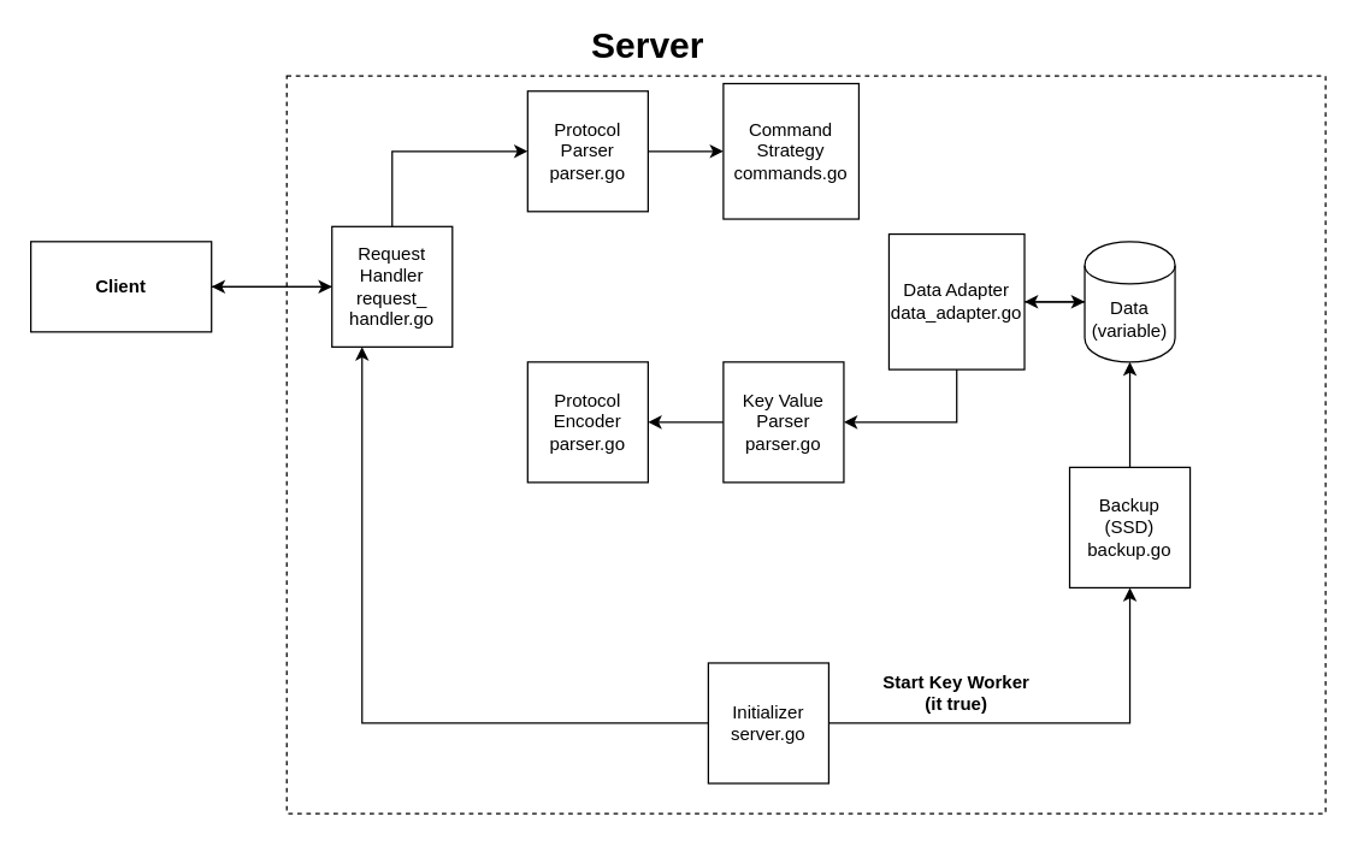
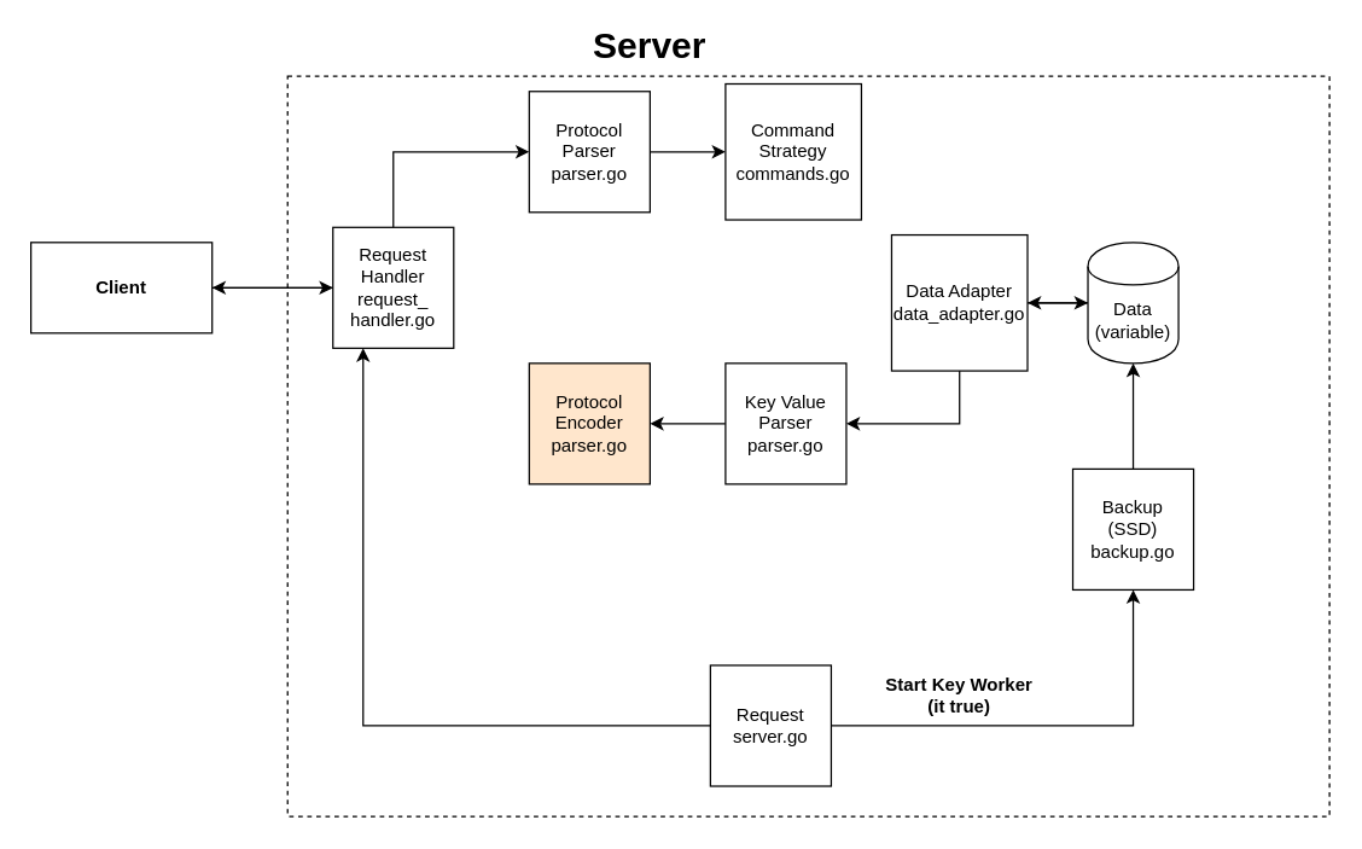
  <mxCell id="0" />
  <mxCell id="1" parent="0" />
  <mxCell id="2" value="" style="rounded=0;whiteSpace=wrap;html=1;dashed=1;fillColor=none;align=center;" parent="1" vertex="1"><mxGeometry x="190" y="50" width="690" height="490" as="geometry" /></mxCell>
  <mxCell id="3" style="edgeStyle=orthogonalEdgeStyle;rounded=0;orthogonalLoop=1;jettySize=auto;html=1;" parent="1" source="4" target="10" edge="1"><mxGeometry relative="1" as="geometry" /></mxCell>
  <mxCell id="4" value="&lt;b&gt;Client&lt;/b&gt;" style="rounded=0;whiteSpace=wrap;html=1;" parent="1" vertex="1"><mxGeometry x="20" y="160" width="120" height="60" as="geometry" /></mxCell>
  <mxCell id="5" value="&lt;h1&gt;Server&lt;/h1&gt;" style="text;html=1;strokeColor=none;fillColor=none;align=center;verticalAlign=middle;whiteSpace=wrap;rounded=0;dashed=1;" parent="1" vertex="1"><mxGeometry x="410" y="20" width="40" height="20" as="geometry" /></mxCell>
  <mxCell id="6" style="edgeStyle=orthogonalEdgeStyle;rounded=0;orthogonalLoop=1;jettySize=auto;html=1;entryX=0;entryY=0.5;entryDx=0;entryDy=0;" parent="1" source="7" target="14" edge="1"><mxGeometry relative="1" as="geometry" /></mxCell>
  <mxCell id="7" value="Protocol Parser&lt;br&gt;parser.go" style="whiteSpace=wrap;html=1;aspect=fixed;fillColor=#ffffff;" parent="1" vertex="1"><mxGeometry x="350" y="60" width="80" height="80" as="geometry" /></mxCell>
  <mxCell id="8" style="edgeStyle=orthogonalEdgeStyle;rounded=0;orthogonalLoop=1;jettySize=auto;html=1;" parent="1" source="10" target="4" edge="1"><mxGeometry relative="1" as="geometry" /></mxCell>
  <mxCell id="9" style="edgeStyle=orthogonalEdgeStyle;rounded=0;orthogonalLoop=1;jettySize=auto;html=1;entryX=0;entryY=0.5;entryDx=0;entryDy=0;" parent="1" source="10" target="7" edge="1"><mxGeometry relative="1" as="geometry"><Array as="points"><mxPoint x="260" y="100" /><mxPoint x="350" y="100" /></Array></mxGeometry></mxCell>
  <mxCell id="10" value="&lt;span&gt;Request Handler&lt;br&gt;request_&lt;br&gt;handler.go&lt;br&gt;&lt;/span&gt;" style="whiteSpace=wrap;html=1;aspect=fixed;fillColor=#ffffff;" parent="1" vertex="1"><mxGeometry x="220" y="150" width="80" height="80" as="geometry" /></mxCell>
  <mxCell id="11" style="edgeStyle=orthogonalEdgeStyle;rounded=0;orthogonalLoop=1;jettySize=auto;html=1;entryX=1;entryY=0.5;entryDx=0;entryDy=0;exitX=0.5;exitY=1;exitDx=0;exitDy=0;" parent="1" source="13" target="19" edge="1"><mxGeometry relative="1" as="geometry" /></mxCell>
  <mxCell id="12" style="edgeStyle=orthogonalEdgeStyle;rounded=0;orthogonalLoop=1;jettySize=auto;html=1;entryX=0;entryY=0.5;entryDx=0;entryDy=0;" parent="1" source="13" target="16" edge="1"><mxGeometry relative="1" as="geometry" /></mxCell>
  <mxCell id="13" value="&lt;span&gt;Data Adapter&lt;br&gt;data_adapter.go&lt;br&gt;&lt;/span&gt;" style="whiteSpace=wrap;html=1;aspect=fixed;fillColor=#ffffff;" parent="1" vertex="1"><mxGeometry x="590" y="155" width="90" height="90" as="geometry" /></mxCell>
  <mxCell id="14" value="Command Strategy&lt;br&gt;commands.go&lt;span&gt;&lt;br&gt;&lt;/span&gt;" style="whiteSpace=wrap;html=1;aspect=fixed;fillColor=#ffffff;" parent="1" vertex="1"><mxGeometry x="480" y="55" width="90" height="90" as="geometry" /></mxCell>
  <mxCell id="15" style="edgeStyle=orthogonalEdgeStyle;rounded=0;orthogonalLoop=1;jettySize=auto;html=1;" parent="1" source="16" edge="1"><mxGeometry relative="1" as="geometry"><mxPoint x="680" y="200" as="targetPoint" /></mxGeometry></mxCell>
  <mxCell id="16" value="Data&lt;br&gt;(variable)" style="shape=cylinder;whiteSpace=wrap;html=1;boundedLbl=1;backgroundOutline=1;fillColor=#ffffff;" parent="1" vertex="1"><mxGeometry x="720" y="160" width="60" height="80" as="geometry" /></mxCell>
- <mxCell id="17" value="Protocol Encoder&lt;br&gt;parser.go" style="whiteSpace=wrap;html=1;aspect=fixed;fillColor=#ffffff;" parent="1" vertex="1"><mxGeometry x="350" y="240" width="80" height="80" as="geometry" /></mxCell>
+ <mxCell id="17" value="Protocol Encoder&lt;br&gt;parser.go" style="whiteSpace=wrap;html=1;aspect=fixed;fillColor=#ffe6cc;" parent="1" vertex="1"><mxGeometry x="350" y="240" width="80" height="80" as="geometry" /></mxCell>
  <mxCell id="18" style="edgeStyle=orthogonalEdgeStyle;rounded=0;orthogonalLoop=1;jettySize=auto;html=1;entryX=1;entryY=0.5;entryDx=0;entryDy=0;" parent="1" source="19" target="17" edge="1"><mxGeometry relative="1" as="geometry" /></mxCell>
  <mxCell id="19" value="Key Value Parser&lt;br&gt;parser.go" style="whiteSpace=wrap;html=1;aspect=fixed;fillColor=#ffffff;" parent="1" vertex="1"><mxGeometry x="480" y="240" width="80" height="80" as="geometry" /></mxCell>
  <mxCell id="20" style="edgeStyle=orthogonalEdgeStyle;rounded=0;orthogonalLoop=1;jettySize=auto;html=1;" parent="1" source="22" target="10" edge="1"><mxGeometry relative="1" as="geometry"><Array as="points"><mxPoint x="240" y="480" /></Array></mxGeometry></mxCell>
  <mxCell id="21" style="edgeStyle=orthogonalEdgeStyle;rounded=0;orthogonalLoop=1;jettySize=auto;html=1;exitX=1;exitY=0.5;exitDx=0;exitDy=0;" parent="1" source="22" target="24" edge="1"><mxGeometry relative="1" as="geometry" /></mxCell>
- <mxCell id="22" value="Initializer&lt;br&gt;server.go" style="whiteSpace=wrap;html=1;aspect=fixed;fillColor=#ffffff;" parent="1" vertex="1"><mxGeometry x="470" y="440" width="80" height="80" as="geometry" /></mxCell>
+ <mxCell id="22" value="Request&lt;br&gt;server.go" style="whiteSpace=wrap;html=1;aspect=fixed;fillColor=#ffffff;" parent="1" vertex="1"><mxGeometry x="470" y="440" width="80" height="80" as="geometry" /></mxCell>
  <mxCell id="23" style="edgeStyle=orthogonalEdgeStyle;rounded=0;orthogonalLoop=1;jettySize=auto;html=1;entryX=0.5;entryY=1;entryDx=0;entryDy=0;" parent="1" source="24" target="16" edge="1"><mxGeometry relative="1" as="geometry" /></mxCell>
  <mxCell id="24" value="Backup&lt;br&gt;(SSD)&lt;br&gt;backup.go" style="whiteSpace=wrap;html=1;aspect=fixed;fillColor=#ffffff;" parent="1" vertex="1"><mxGeometry x="710" y="310" width="80" height="80" as="geometry" /></mxCell>
  <mxCell id="25" value="&lt;b&gt;Start Key Worker (it true)&lt;/b&gt;" style="text;html=1;strokeColor=none;fillColor=none;align=center;verticalAlign=middle;whiteSpace=wrap;rounded=0;" parent="1" vertex="1"><mxGeometry x="580" y="450" width="110" height="20" as="geometry" /></mxCell>
